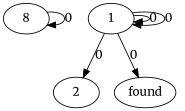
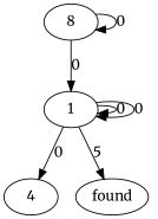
  digraph {
    clock_variable_size=2
    fontname=Merriweather
    number_variable_size=1
    string_variable_size=0
    node [fontname=Merriweather init=0 match=0]
    edge [fontname=Merriweather s_constraints="{x0 == 'Y'}"]
    n1 [init=1 label=8]
    1
-   2 [match=1]
+   2 [match=1 label=4]
    found
    n1 -> n1 [label=0 s_constraints=""]
+   n1 -> 1 [label=0 n_update="{x0 := x1}" reset="{0}" s_constraints="{x0 == 'X'}"]
    1 -> 1 [guard="{x0 <= 200, x1 <= 900}" label=0 s_constraints="{x0 != 'Y'}"]
    1 -> 1 [guard="{x0 < 200, x1 <= 900}" label=0 n_constraints="{x0 - x1 != 0}"]
    1 -> 2 [guard="{x0 <= 200, x0 >= 200, x1 <= 900}" label=0 n_constraints="{x0 - x1 != 0}"]
-   1 -> found [guard="{x0 < 200, x1 <= 900}" label=0 n_constraints="{x0 - x1 == 0}"]
+   1 -> found [guard="{x0 < 200, x1 <= 900}" label=5 n_constraints="{x0 - x1 == 0}"]
  }
